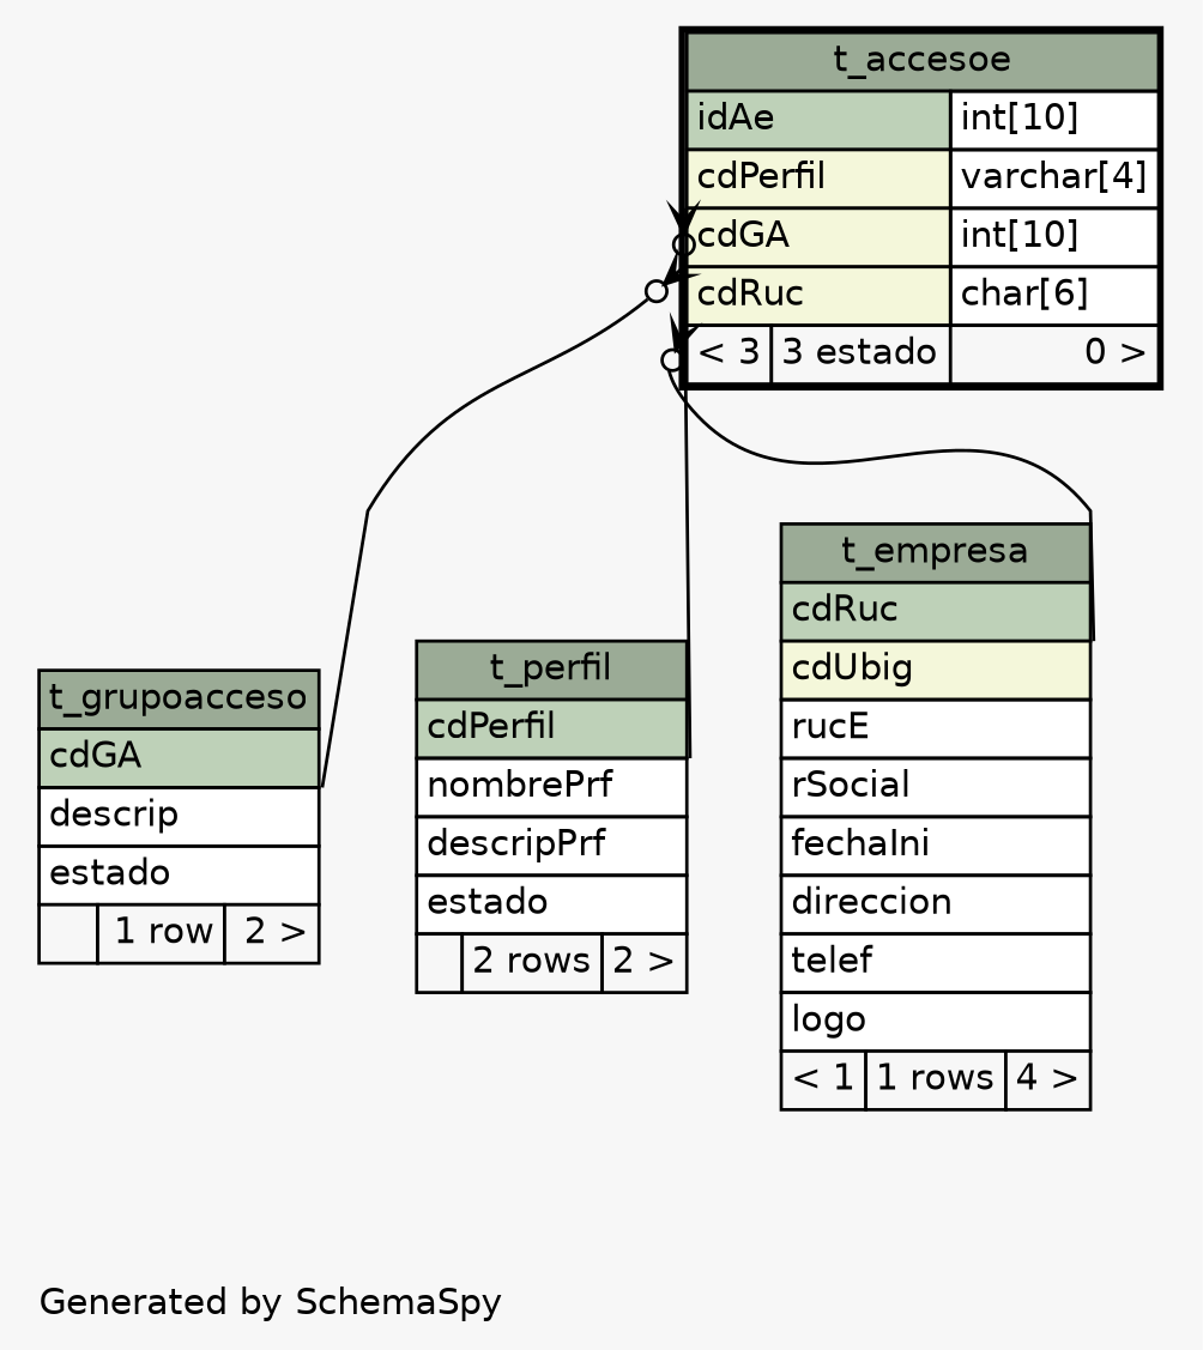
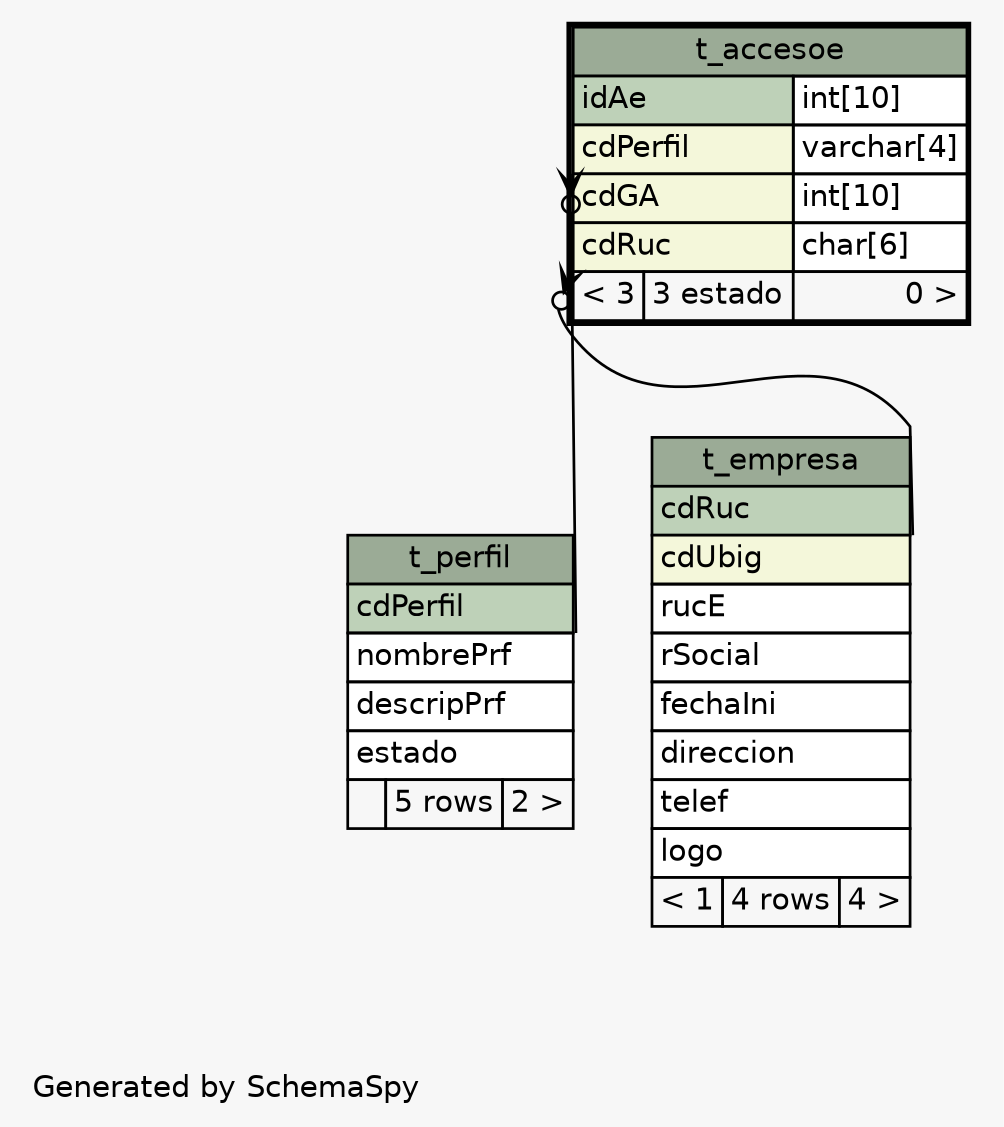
  digraph {
    bgcolor="#f7f7f7"
    fontname=Helvetica
    fontsize=11
    label="\nGenerated by SchemaSpy"
    labeljust=l
    nodesep=0.18
    rankdir=TB
    ranksep=0.46
    node [fontname=Helvetica fontsize=11 shape=plaintext]
    edge [arrowhead=none arrowsize=0.8 arrowtail=crowodot dir=back]
    n1 [label=<     <TABLE BORDER="2" CELLBORDER="1" CELLSPACING="0" BGCOLOR="#ffffff">       <TR><TD COLSPAN="3" BGCOLOR="#9bab96" ALIGN="CENTER">t_accesoe</TD></TR>       <TR><TD PORT="idAe" COLSPAN="2" BGCOLOR="#bed1b8" ALIGN="LEFT">idAe</TD><TD PORT="idAe.type" ALIGN="LEFT">int[10]</TD></TR>       <TR><TD PORT="cdPerfil" COLSPAN="2" BGCOLOR="#f4f7da" ALIGN="LEFT">cdPerfil</TD><TD PORT="cdPerfil.type" ALIGN="LEFT">varchar[4]</TD></TR>       <TR><TD PORT="cdGA" COLSPAN="2" BGCOLOR="#f4f7da" ALIGN="LEFT">cdGA</TD><TD PORT="cdGA.type" ALIGN="LEFT">int[10]</TD></TR>       <TR><TD PORT="cdRuc" COLSPAN="2" BGCOLOR="#f4f7da" ALIGN="LEFT">cdRuc</TD><TD PORT="cdRuc.type" ALIGN="LEFT">char[6]</TD></TR>       <TR><TD ALIGN="LEFT" BGCOLOR="#f7f7f7">&lt; 3</TD><TD ALIGN="RIGHT" BGCOLOR="#f7f7f7">3 estado</TD><TD ALIGN="RIGHT" BGCOLOR="#f7f7f7">0 &gt;</TD></TR>     </TABLE>>]
-   n2 [label=<     <TABLE BORDER="0" CELLBORDER="1" CELLSPACING="0" BGCOLOR="#ffffff">       <TR><TD COLSPAN="3" BGCOLOR="#9bab96" ALIGN="CENTER">t_grupoacceso</TD></TR>       <TR><TD PORT="cdGA" COLSPAN="3" BGCOLOR="#bed1b8" ALIGN="LEFT">cdGA</TD></TR>       <TR><TD PORT="descrip" COLSPAN="3" ALIGN="LEFT">descrip</TD></TR>       <TR><TD PORT="estado" COLSPAN="3" ALIGN="LEFT">estado</TD></TR>       <TR><TD ALIGN="LEFT" BGCOLOR="#f7f7f7">  </TD><TD ALIGN="RIGHT" BGCOLOR="#f7f7f7">1 row</TD><TD ALIGN="RIGHT" BGCOLOR="#f7f7f7">2 &gt;</TD></TR>     </TABLE>>]
-   n3 [label=<     <TABLE BORDER="0" CELLBORDER="1" CELLSPACING="0" BGCOLOR="#ffffff">       <TR><TD COLSPAN="3" BGCOLOR="#9bab96" ALIGN="CENTER">t_perfil</TD></TR>       <TR><TD PORT="cdPerfil" COLSPAN="3" BGCOLOR="#bed1b8" ALIGN="LEFT">cdPerfil</TD></TR>       <TR><TD PORT="nombrePrf" COLSPAN="3" ALIGN="LEFT">nombrePrf</TD></TR>       <TR><TD PORT="descripPrf" COLSPAN="3" ALIGN="LEFT">descripPrf</TD></TR>       <TR><TD PORT="estado" COLSPAN="3" ALIGN="LEFT">estado</TD></TR>       <TR><TD ALIGN="LEFT" BGCOLOR="#f7f7f7">  </TD><TD ALIGN="RIGHT" BGCOLOR="#f7f7f7">2 rows</TD><TD ALIGN="RIGHT" BGCOLOR="#f7f7f7">2 &gt;</TD></TR>     </TABLE>>]
-   n4 [label=<     <TABLE BORDER="0" CELLBORDER="1" CELLSPACING="0" BGCOLOR="#ffffff">       <TR><TD COLSPAN="3" BGCOLOR="#9bab96" ALIGN="CENTER">t_empresa</TD></TR>       <TR><TD PORT="cdRuc" COLSPAN="3" BGCOLOR="#bed1b8" ALIGN="LEFT">cdRuc</TD></TR>       <TR><TD PORT="cdUbig" COLSPAN="3" BGCOLOR="#f4f7da" ALIGN="LEFT">cdUbig</TD></TR>       <TR><TD PORT="rucE" COLSPAN="3" ALIGN="LEFT">rucE</TD></TR>       <TR><TD PORT="rSocial" COLSPAN="3" ALIGN="LEFT">rSocial</TD></TR>       <TR><TD PORT="fechaIni" COLSPAN="3" ALIGN="LEFT">fechaIni</TD></TR>       <TR><TD PORT="direccion" COLSPAN="3" ALIGN="LEFT">direccion</TD></TR>       <TR><TD PORT="telef" COLSPAN="3" ALIGN="LEFT">telef</TD></TR>       <TR><TD PORT="logo" COLSPAN="3" ALIGN="LEFT">logo</TD></TR>       <TR><TD ALIGN="LEFT" BGCOLOR="#f7f7f7">&lt; 1</TD><TD ALIGN="RIGHT" BGCOLOR="#f7f7f7">1 rows</TD><TD ALIGN="RIGHT" BGCOLOR="#f7f7f7">4 &gt;</TD></TR>     </TABLE>>]
-   n1 -> n2 [headport="cdGA:se" tailport="cdGA:sw"]
+   n3 [label=<     <TABLE BORDER="0" CELLBORDER="1" CELLSPACING="0" BGCOLOR="#ffffff">       <TR><TD COLSPAN="3" BGCOLOR="#9bab96" ALIGN="CENTER">t_perfil</TD></TR>       <TR><TD PORT="cdPerfil" COLSPAN="3" BGCOLOR="#bed1b8" ALIGN="LEFT">cdPerfil</TD></TR>       <TR><TD PORT="nombrePrf" COLSPAN="3" ALIGN="LEFT">nombrePrf</TD></TR>       <TR><TD PORT="descripPrf" COLSPAN="3" ALIGN="LEFT">descripPrf</TD></TR>       <TR><TD PORT="estado" COLSPAN="3" ALIGN="LEFT">estado</TD></TR>       <TR><TD ALIGN="LEFT" BGCOLOR="#f7f7f7">  </TD><TD ALIGN="RIGHT" BGCOLOR="#f7f7f7">5 rows</TD><TD ALIGN="RIGHT" BGCOLOR="#f7f7f7">2 &gt;</TD></TR>     </TABLE>>]
+   n4 [label=<     <TABLE BORDER="0" CELLBORDER="1" CELLSPACING="0" BGCOLOR="#ffffff">       <TR><TD COLSPAN="3" BGCOLOR="#9bab96" ALIGN="CENTER">t_empresa</TD></TR>       <TR><TD PORT="cdRuc" COLSPAN="3" BGCOLOR="#bed1b8" ALIGN="LEFT">cdRuc</TD></TR>       <TR><TD PORT="cdUbig" COLSPAN="3" BGCOLOR="#f4f7da" ALIGN="LEFT">cdUbig</TD></TR>       <TR><TD PORT="rucE" COLSPAN="3" ALIGN="LEFT">rucE</TD></TR>       <TR><TD PORT="rSocial" COLSPAN="3" ALIGN="LEFT">rSocial</TD></TR>       <TR><TD PORT="fechaIni" COLSPAN="3" ALIGN="LEFT">fechaIni</TD></TR>       <TR><TD PORT="direccion" COLSPAN="3" ALIGN="LEFT">direccion</TD></TR>       <TR><TD PORT="telef" COLSPAN="3" ALIGN="LEFT">telef</TD></TR>       <TR><TD PORT="logo" COLSPAN="3" ALIGN="LEFT">logo</TD></TR>       <TR><TD ALIGN="LEFT" BGCOLOR="#f7f7f7">&lt; 1</TD><TD ALIGN="RIGHT" BGCOLOR="#f7f7f7">4 rows</TD><TD ALIGN="RIGHT" BGCOLOR="#f7f7f7">4 &gt;</TD></TR>     </TABLE>>]
    n1 -> n3 [headport="cdPerfil:se" tailport="cdPerfil:sw"]
    n1 -> n4 [headport="cdRuc:se" tailport="cdRuc:sw"]
  }
